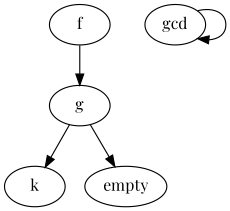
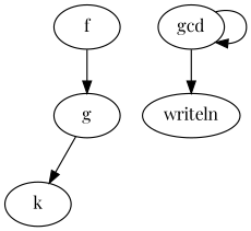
  digraph {
    fontname="Playfair Display"
    node [fontname="Playfair Display"]
    edge [fontname="Playfair Display"]
    n1 [label=f]
    n2 [label=g]
    n3 [label=k]
-   n4 [label=empty]
    n5 [label=gcd]
+   n6 [label=writeln]
    n1 -> n2
    n2 -> n3
-   n2 -> n4
    n5 -> n5
+   n5 -> n6
  }
